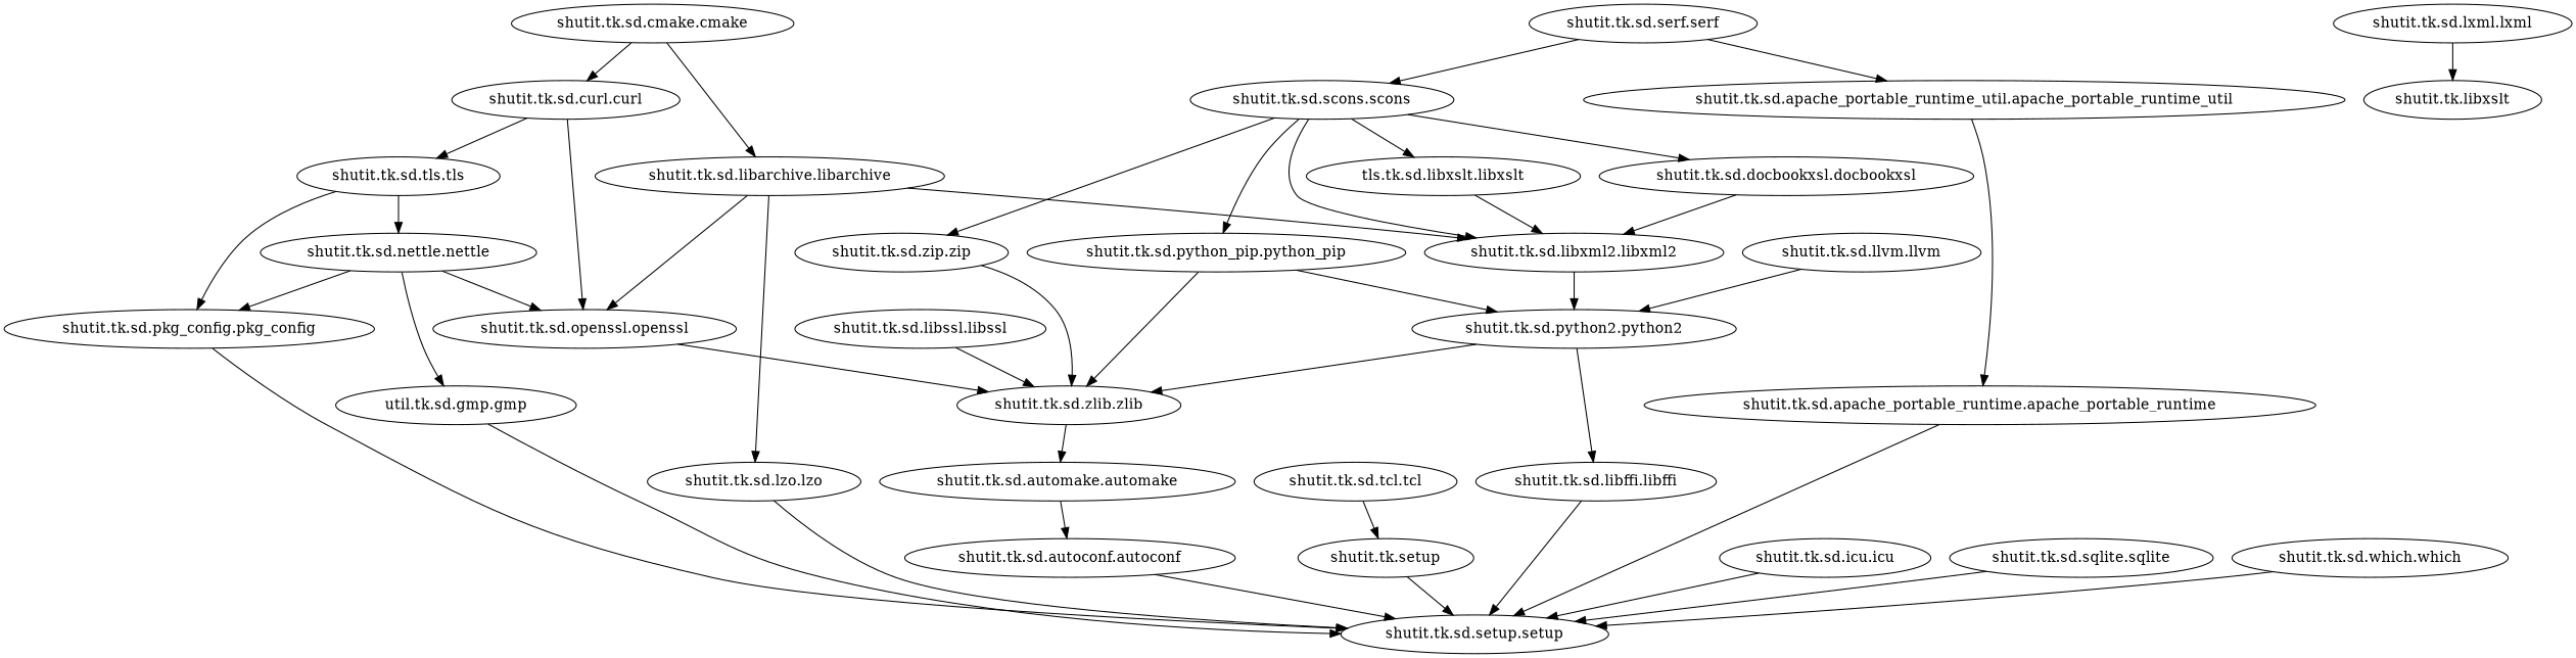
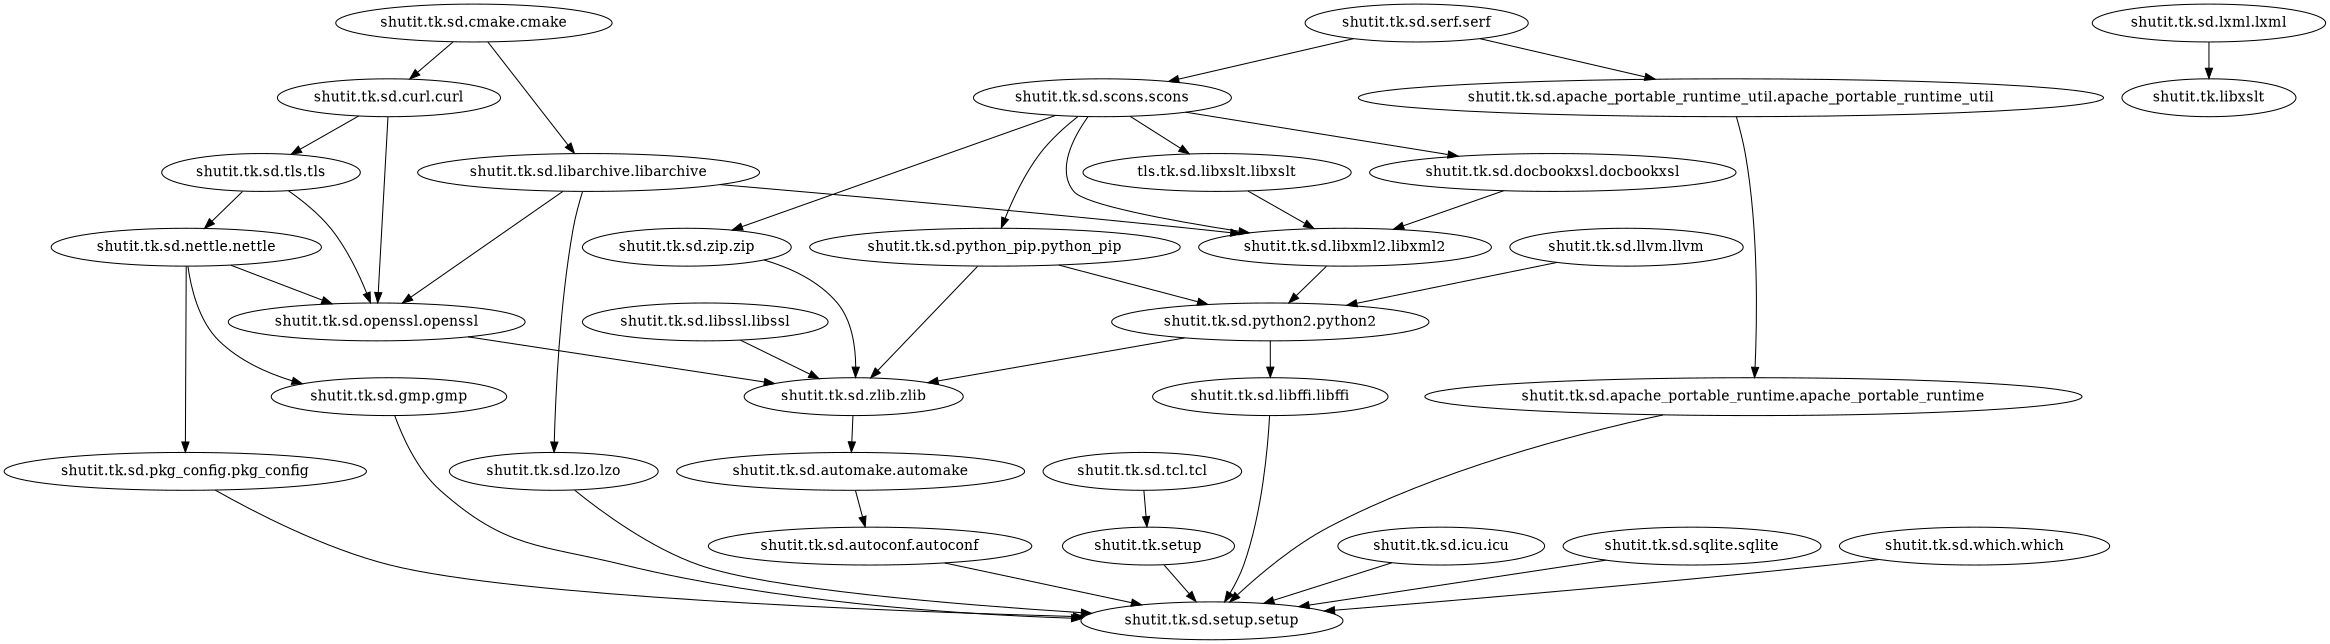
  digraph {
    "shutit.tk.sd.nettle.nettle" [height=0.51389 width=3.6667]
    "shutit.tk.sd.openssl.openssl" [height=0.51389 width=4.0278]
-   "shutit.tk.sd.gmp.gmp" [height=0.51389 width=3.1944 label="util.tk.sd.gmp.gmp"]
+   "shutit.tk.sd.gmp.gmp" [height=0.51389 width=3.1944]
    "shutit.tk.sd.pkg_config.pkg_config" [height=0.51389 width=4.9167]
    "shutit.tk.sd.zlib.zlib" [height=0.51389 width=2.9722]
    "shutit.tk.sd.setup.setup" [height=0.51389 width=3.5556]
    "shutit.tk.sd.automake.automake" [height=0.51389 width=4.7222]
    "shutit.tk.sd.libxml2.libxml2" [height=0.51389 width=3.9722]
    "shutit.tk.sd.python2.python2" [height=0.51389 width=4.3056]
    "shutit.tk.sd.libffi.libffi" [height=0.51389 width=3.1944]
    "shutit.tk.sd.tls.tls" [height=0.51389 width=2.6944]
    "shutit.tk.sd.apache_portable_runtime.apache_portable_runtime" [height=0.51389 width=8.9167]
    "shutit.tk.setup" [height=0.51389 width=2.3333]
    "shutit.tk.sd.curl.curl" [height=0.51389 width=3.0278]
    "shutit.tk.sd.libssl.libssl" [height=0.51389 width=3.3333]
    "shutit.tk.sd.autoconf.autoconf" [height=0.51389 width=4.3889]
    "shutit.tk.sd.llvm.llvm" [height=0.51389 width=3.1667]
    "shutit.tk.sd.lxml.lxml" [height=0.51389 width=3.1667]
    "shutit.tk.libxslt" [height=0.51389 width=2.3611]
    "shutit.tk.sd.docbookxsl.docbookxsl" [height=0.51389 width=4.9722]
    "shutit.tk.sd.scons.scons" [height=0.51389 width=3.5]
    "shutit.tk.sd.zip.zip" [height=0.51389 width=2.8333]
    "shutit.tk.sd.python_pip.python_pip" [height=0.51389 width=5.0278]
    n24 [height=0.51389 label="tls.tk.sd.libxslt.libxslt" width=3.6389]
    "shutit.tk.sd.cmake.cmake" [height=0.51389 width=3.75]
    "shutit.tk.sd.libarchive.libarchive" [height=0.51389 width=4.6389]
    "shutit.tk.sd.lzo.lzo" [height=0.51389 width=2.8333]
    "shutit.tk.sd.icu.icu" [height=0.51389 width=2.8056]
    "shutit.tk.sd.sqlite.sqlite" [height=0.51389 width=3.5]
    "shutit.tk.sd.apache_portable_runtime_util.apache_portable_runtime_util" [height=0.51389 width=10.111]
    "shutit.tk.sd.tcl.tcl" [height=0.51389 width=2.6944]
    "shutit.tk.sd.which.which" [height=0.51389 width=3.6667]
    "shutit.tk.sd.serf.serf" [height=0.51389 width=3.0278]
    "shutit.tk.sd.nettle.nettle" -> "shutit.tk.sd.openssl.openssl"
    "shutit.tk.sd.nettle.nettle" -> "shutit.tk.sd.gmp.gmp"
    "shutit.tk.sd.nettle.nettle" -> "shutit.tk.sd.pkg_config.pkg_config"
    "shutit.tk.sd.openssl.openssl" -> "shutit.tk.sd.zlib.zlib"
    "shutit.tk.sd.gmp.gmp" -> "shutit.tk.sd.setup.setup"
    "shutit.tk.sd.pkg_config.pkg_config" -> "shutit.tk.sd.setup.setup"
    "shutit.tk.sd.zlib.zlib" -> "shutit.tk.sd.automake.automake"
    "shutit.tk.sd.automake.automake" -> "shutit.tk.sd.autoconf.autoconf"
    "shutit.tk.sd.libxml2.libxml2" -> "shutit.tk.sd.python2.python2"
    "shutit.tk.sd.python2.python2" -> "shutit.tk.sd.zlib.zlib"
    "shutit.tk.sd.python2.python2" -> "shutit.tk.sd.libffi.libffi"
    "shutit.tk.sd.libffi.libffi" -> "shutit.tk.sd.setup.setup"
    "shutit.tk.sd.tls.tls" -> "shutit.tk.sd.nettle.nettle"
-   "shutit.tk.sd.tls.tls" -> "shutit.tk.sd.pkg_config.pkg_config"
+   "shutit.tk.sd.tls.tls" -> "shutit.tk.sd.openssl.openssl"
    "shutit.tk.sd.apache_portable_runtime.apache_portable_runtime" -> "shutit.tk.sd.setup.setup"
    "shutit.tk.setup" -> "shutit.tk.sd.setup.setup"
    "shutit.tk.sd.curl.curl" -> "shutit.tk.sd.openssl.openssl"
    "shutit.tk.sd.curl.curl" -> "shutit.tk.sd.tls.tls"
    "shutit.tk.sd.libssl.libssl" -> "shutit.tk.sd.zlib.zlib"
    "shutit.tk.sd.autoconf.autoconf" -> "shutit.tk.sd.setup.setup"
    "shutit.tk.sd.llvm.llvm" -> "shutit.tk.sd.python2.python2"
    "shutit.tk.sd.lxml.lxml" -> "shutit.tk.libxslt"
    "shutit.tk.sd.docbookxsl.docbookxsl" -> "shutit.tk.sd.libxml2.libxml2"
    "shutit.tk.sd.scons.scons" -> "shutit.tk.sd.libxml2.libxml2"
    "shutit.tk.sd.scons.scons" -> "shutit.tk.sd.docbookxsl.docbookxsl"
    "shutit.tk.sd.scons.scons" -> "shutit.tk.sd.zip.zip"
    "shutit.tk.sd.scons.scons" -> "shutit.tk.sd.python_pip.python_pip"
    "shutit.tk.sd.scons.scons" -> n24
    "shutit.tk.sd.zip.zip" -> "shutit.tk.sd.zlib.zlib"
    "shutit.tk.sd.python_pip.python_pip" -> "shutit.tk.sd.zlib.zlib"
    "shutit.tk.sd.python_pip.python_pip" -> "shutit.tk.sd.python2.python2"
    n24 -> "shutit.tk.sd.libxml2.libxml2"
    "shutit.tk.sd.cmake.cmake" -> "shutit.tk.sd.curl.curl"
    "shutit.tk.sd.cmake.cmake" -> "shutit.tk.sd.libarchive.libarchive"
    "shutit.tk.sd.libarchive.libarchive" -> "shutit.tk.sd.openssl.openssl"
    "shutit.tk.sd.libarchive.libarchive" -> "shutit.tk.sd.libxml2.libxml2"
    "shutit.tk.sd.libarchive.libarchive" -> "shutit.tk.sd.lzo.lzo"
    "shutit.tk.sd.lzo.lzo" -> "shutit.tk.sd.setup.setup"
    "shutit.tk.sd.icu.icu" -> "shutit.tk.sd.setup.setup"
    "shutit.tk.sd.sqlite.sqlite" -> "shutit.tk.sd.setup.setup"
    "shutit.tk.sd.apache_portable_runtime_util.apache_portable_runtime_util" -> "shutit.tk.sd.apache_portable_runtime.apache_portable_runtime"
    "shutit.tk.sd.tcl.tcl" -> "shutit.tk.setup"
    "shutit.tk.sd.which.which" -> "shutit.tk.sd.setup.setup"
    "shutit.tk.sd.serf.serf" -> "shutit.tk.sd.scons.scons"
    "shutit.tk.sd.serf.serf" -> "shutit.tk.sd.apache_portable_runtime_util.apache_portable_runtime_util"
  }
